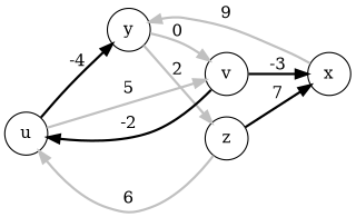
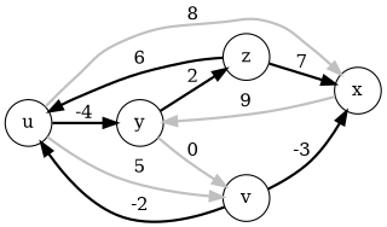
  digraph {
    rankdir=LR
    node [shape=circle]
    edge [color=grey style=bold]
    u
    y
    x
    v
    z
    u -> y [color=black label=-4]
+   u -> x [label=8]
    u -> v [label=5]
    y -> v [label=0]
-   y -> z [label=2]
+   y -> z [color=black label=2]
    x -> y [label=9]
    v -> u [color=black label=-2]
    v -> x [color=black label=-3]
-   z -> u [label=6]
+   z -> u [color=black label=6]
    z -> x [color=black label=7]
  }
